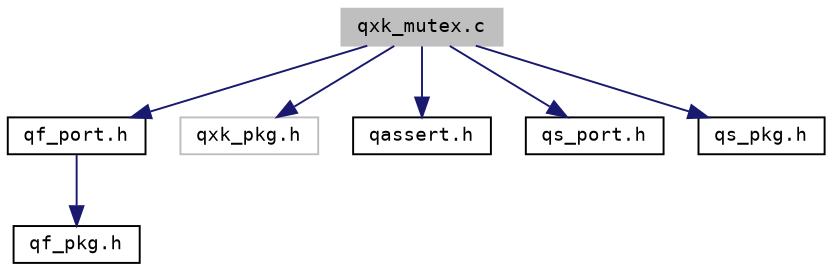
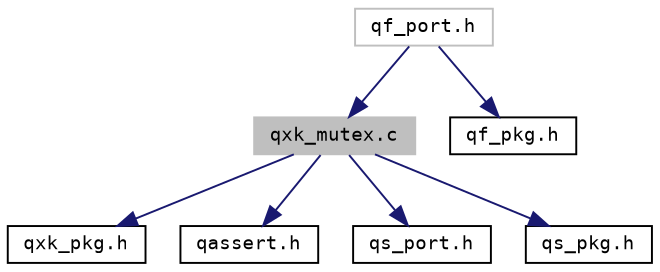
  digraph {
    fontname="DejaVu Sans Mono"
    node [color=black fillcolor=white fontname="DejaVu Sans Mono" fontsize=10 shape=record style=filled]
    edge [color=midnightblue fontname="DejaVu Sans Mono" fontsize=10 labelfontname=Helvetica labelfontsize=10 style=solid]
    n1 [color=grey75 fillcolor=grey75 fontcolor=black height=0.2 label="qxk_mutex.c" width=0.4]
-   n2 [height=0.2 label="qf_port.h" width=0.4]
-   n3 [color=grey75 height=0.2 label="qxk_pkg.h" width=0.4]
+   n2 [color=grey75 height=0.2 label="qf_port.h" width=0.4]
+   n3 [height=0.2 label="qxk_pkg.h" width=0.4]
    n4 [height=0.2 label="qassert.h" width=0.4]
    n5 [height=0.2 label="qs_port.h" width=0.4]
    n6 [height=0.2 label="qs_pkg.h" width=0.4]
    n7 [height=0.2 label="qf_pkg.h" width=0.4]
-   n1 -> n2
+   n2 -> n1
    n1 -> n3
    n1 -> n4
    n1 -> n5
    n1 -> n6
    n2 -> n7
  }
